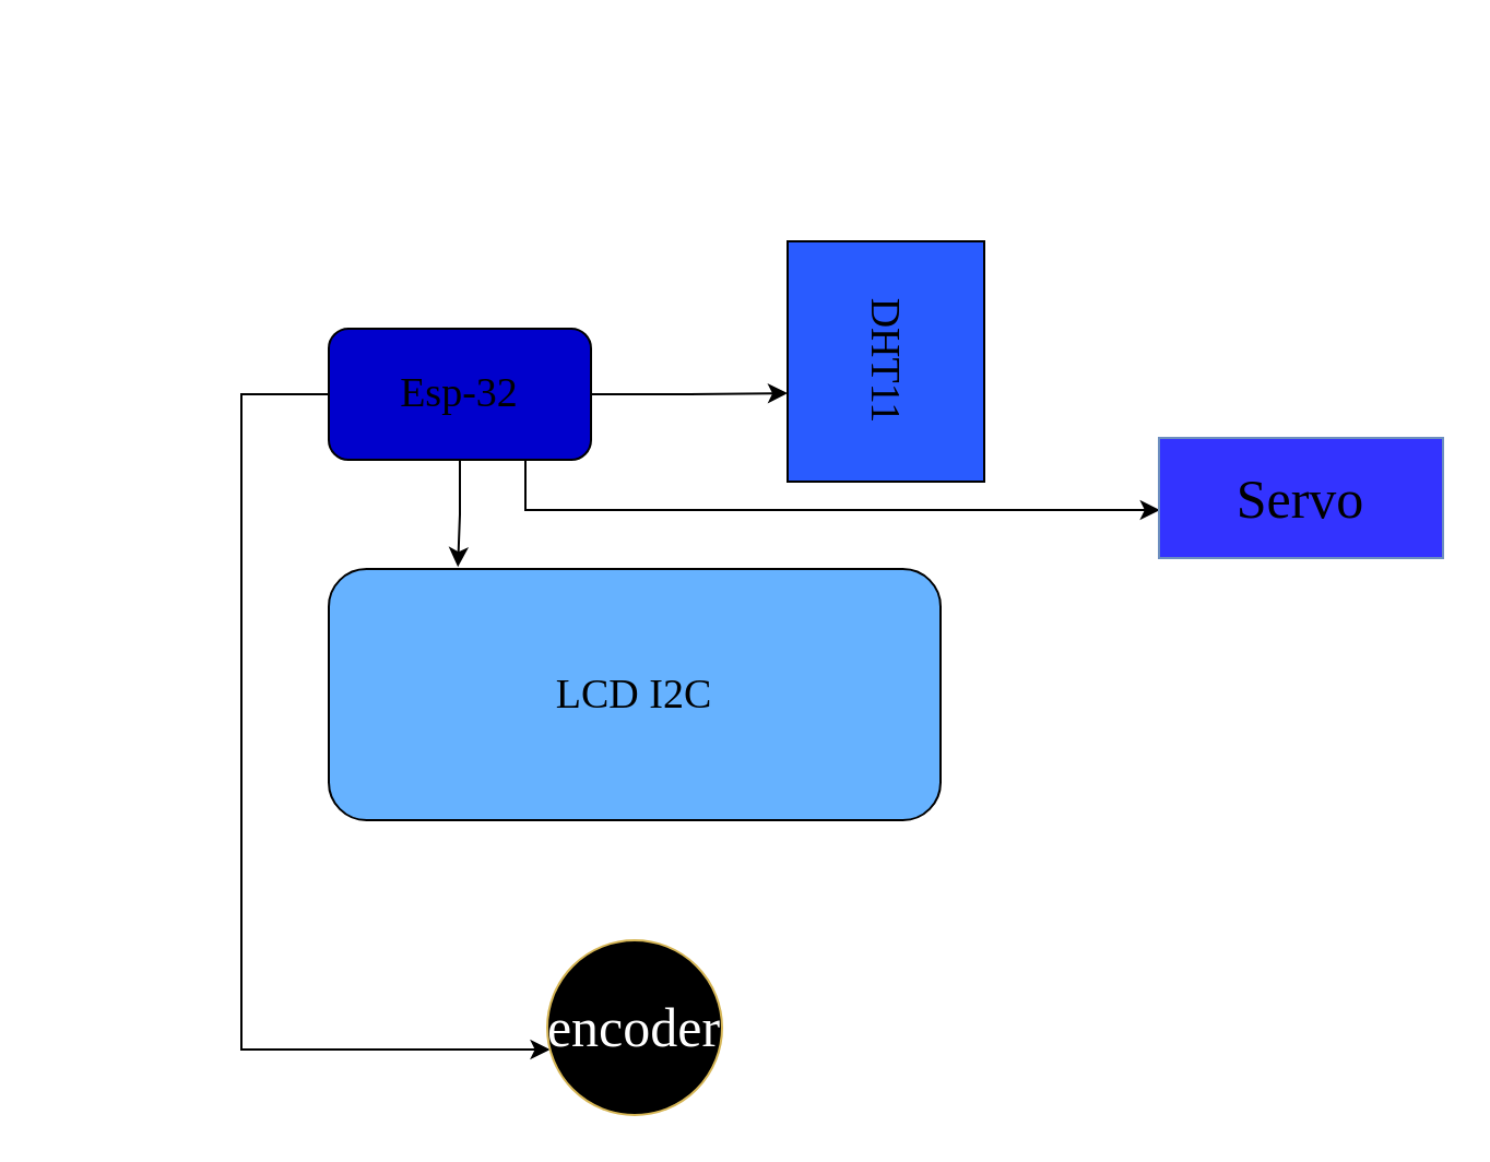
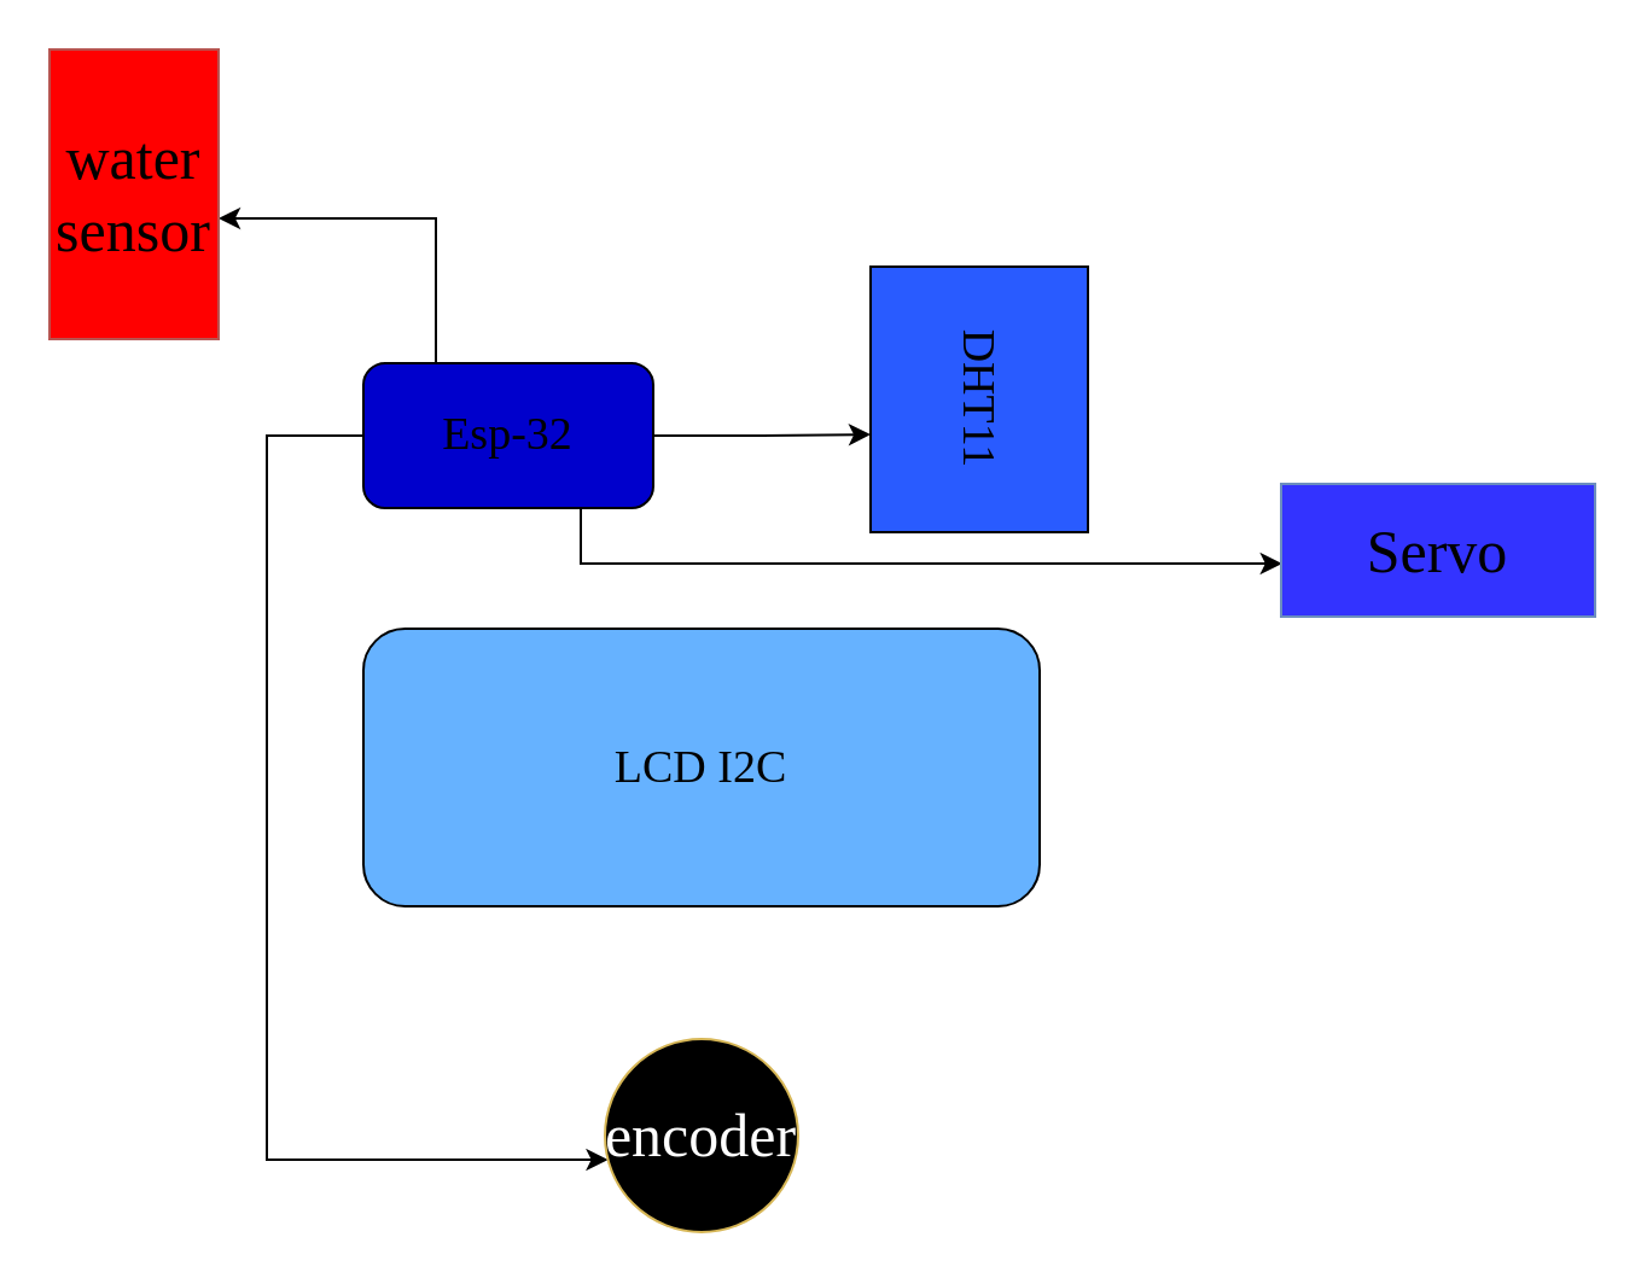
  <mxCell id="0" />
  <mxCell id="1" parent="0" />
  <mxCell id="2" value="LCD I2C" style="rounded=1;whiteSpace=wrap;html=1;fontFamily=Times New Roman;fontSize=19;fillColor=#66B2FF;fontColor=#000000;labelBackgroundColor=none;" vertex="1" parent="1"><mxGeometry x="150" y="260" width="280" height="115" as="geometry" /></mxCell>
  <mxCell id="3" style="edgeStyle=orthogonalEdgeStyle;rounded=0;orthogonalLoop=1;jettySize=auto;html=1;exitX=1;exitY=0.5;exitDx=0;exitDy=0;entryX=0.632;entryY=1;entryDx=0;entryDy=0;entryPerimeter=0;fontFamily=Times New Roman;fontSize=25;fontColor=#FFFFFF;" edge="1" parent="1" source="8" target="9"><mxGeometry relative="1" as="geometry" /></mxCell>
  <mxCell id="4" style="edgeStyle=orthogonalEdgeStyle;rounded=0;orthogonalLoop=1;jettySize=auto;html=1;exitX=0.75;exitY=1;exitDx=0;exitDy=0;entryX=0.003;entryY=0.6;entryDx=0;entryDy=0;entryPerimeter=0;fontFamily=Times New Roman;fontSize=25;fontColor=#FFFFFF;" edge="1" parent="1" source="8" target="11"><mxGeometry relative="1" as="geometry" /></mxCell>
- <mxCell id="5" style="edgeStyle=orthogonalEdgeStyle;rounded=0;orthogonalLoop=1;jettySize=auto;html=1;exitX=0.5;exitY=1;exitDx=0;exitDy=0;entryX=0.211;entryY=-0.008;entryDx=0;entryDy=0;entryPerimeter=0;fontFamily=Times New Roman;fontSize=25;fontColor=#FFFFFF;" edge="1" parent="1" source="8" target="2"><mxGeometry relative="1" as="geometry" /></mxCell>
+ <mxCell id="6" style="edgeStyle=orthogonalEdgeStyle;rounded=0;orthogonalLoop=1;jettySize=auto;html=1;exitX=0.25;exitY=0;exitDx=0;exitDy=0;entryX=1;entryY=0.583;entryDx=0;entryDy=0;entryPerimeter=0;fontFamily=Times New Roman;fontSize=25;fontColor=#FFFFFF;" edge="1" parent="1" source="8" target="12"><mxGeometry relative="1" as="geometry" /></mxCell>
  <mxCell id="7" style="edgeStyle=orthogonalEdgeStyle;rounded=0;orthogonalLoop=1;jettySize=auto;html=1;exitX=0;exitY=0.5;exitDx=0;exitDy=0;fontFamily=Times New Roman;fontSize=25;fontColor=#FFFFFF;" edge="1" parent="1" source="8" target="10"><mxGeometry relative="1" as="geometry"><Array as="points"><mxPoint x="110" y="180" /><mxPoint x="110" y="480" /></Array></mxGeometry></mxCell>
  <mxCell id="8" value="Esp-32" style="rounded=1;whiteSpace=wrap;html=1;labelBackgroundColor=none;fontFamily=Times New Roman;fontSize=19;fontColor=#000000;fillColor=#0000CC;" vertex="1" parent="1"><mxGeometry x="150" y="150" width="120" height="60" as="geometry" /></mxCell>
  <mxCell id="9" value="DHT11" style="rounded=0;whiteSpace=wrap;html=1;labelBackgroundColor=none;fontFamily=Times New Roman;fontSize=19;fontColor=#000000;fillColor=#295BFF;rotation=90;" vertex="1" parent="1"><mxGeometry x="350" y="120" width="110" height="90" as="geometry" /></mxCell>
  <mxCell id="10" value="&lt;font color=&quot;#ffffff&quot;&gt;encoder&lt;/font&gt;" style="ellipse;whiteSpace=wrap;html=1;aspect=fixed;labelBackgroundColor=none;fontFamily=Times New Roman;fontSize=25;fillColor=#000000;strokeColor=#d6b656;" vertex="1" parent="1"><mxGeometry x="250" y="430" width="80" height="80" as="geometry" /></mxCell>
  <mxCell id="11" value="Servo" style="rounded=0;whiteSpace=wrap;html=1;labelBackgroundColor=none;fontFamily=Times New Roman;fontSize=25;fillColor=#3333FF;strokeColor=#6c8ebf;" vertex="1" parent="1"><mxGeometry x="530" y="200" width="130" height="55" as="geometry" /></mxCell>
+ <mxCell id="12" value="water&lt;br&gt;sensor" style="rounded=0;whiteSpace=wrap;html=1;labelBackgroundColor=none;fontFamily=Times New Roman;fontSize=25;fillColor=#FF0000;strokeColor=#b85450;" vertex="1" parent="1"><mxGeometry x="20" y="20" width="70" height="120" as="geometry" /></mxCell>
